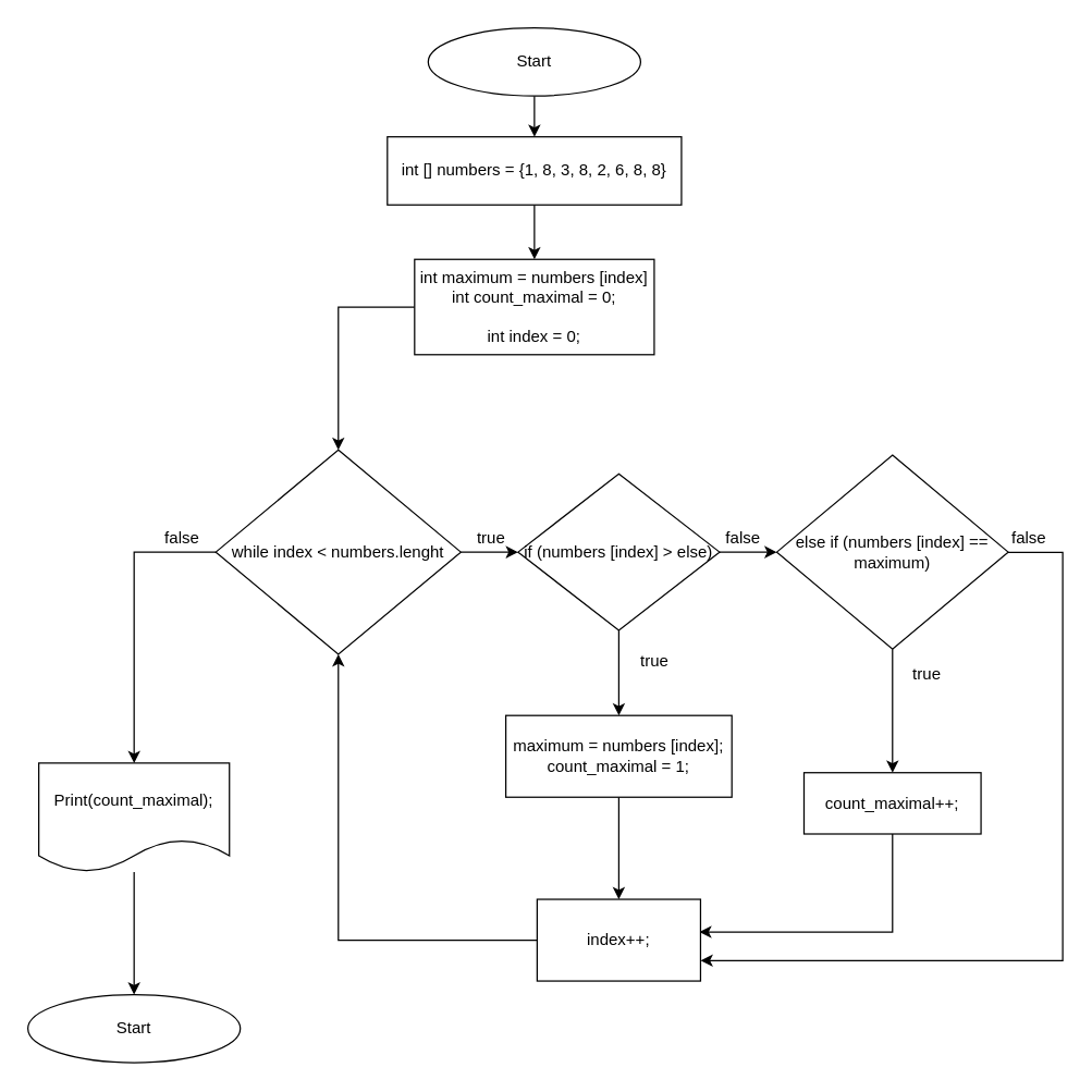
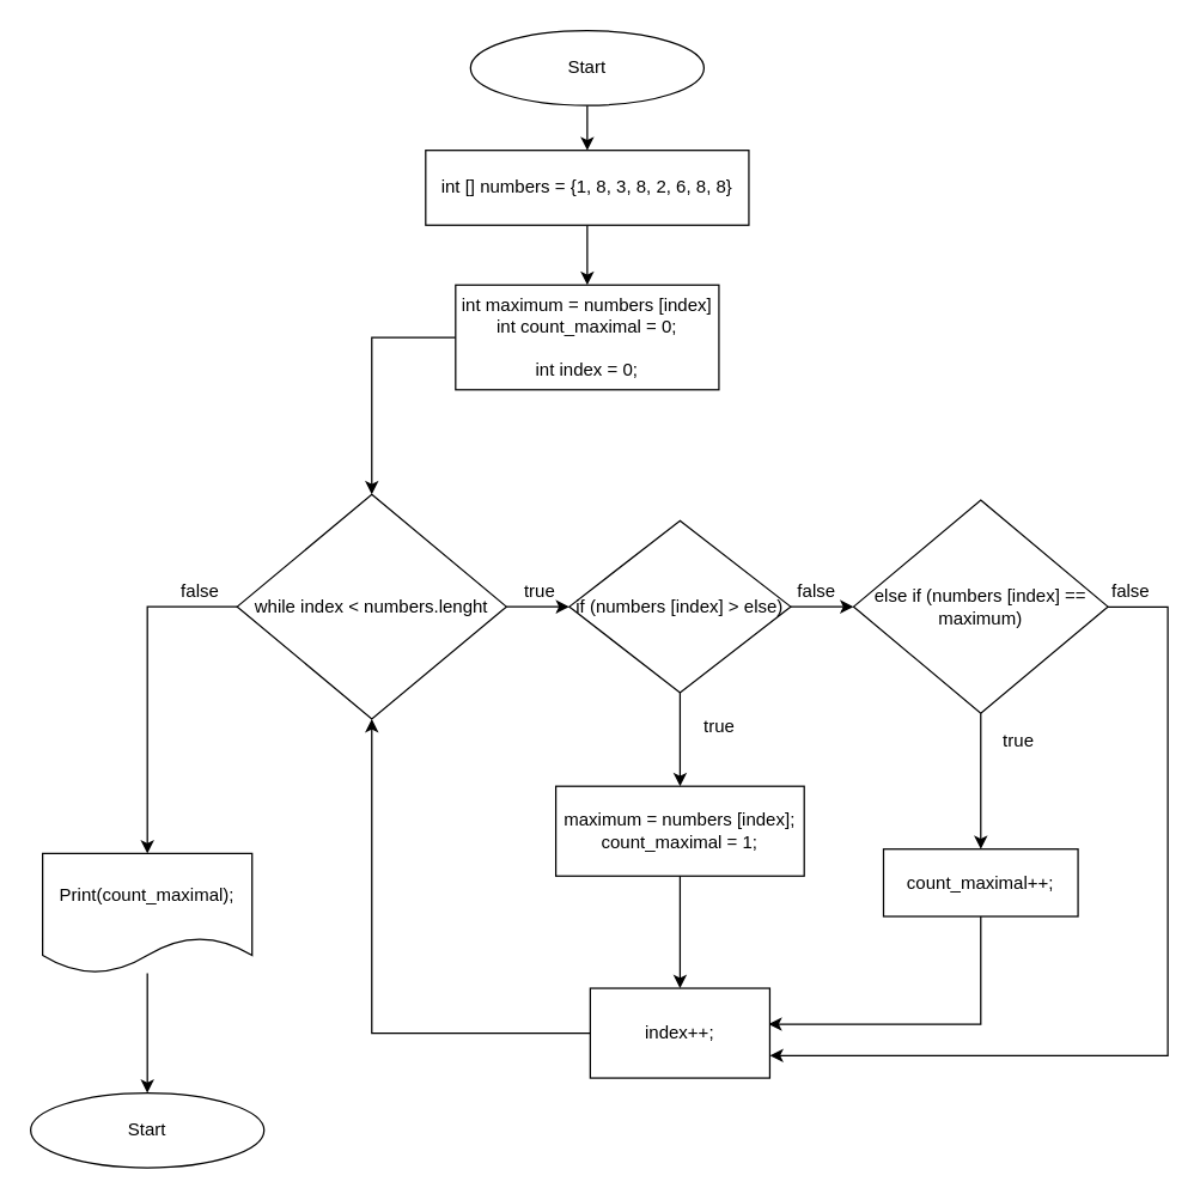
  <mxCell id="0" />
  <mxCell id="1" parent="0" />
  <mxCell id="2" style="edgeStyle=orthogonalEdgeStyle;rounded=0;orthogonalLoop=1;jettySize=auto;html=1;entryX=0.5;entryY=0;entryDx=0;entryDy=0;" edge="1" parent="1" source="3" target="6"><mxGeometry relative="1" as="geometry" /></mxCell>
  <mxCell id="3" value="Start" style="ellipse;whiteSpace=wrap;html=1;" vertex="1" parent="1"><mxGeometry x="314" y="20" width="156" height="50" as="geometry" /></mxCell>
  <mxCell id="4" value="Start" style="ellipse;whiteSpace=wrap;html=1;" vertex="1" parent="1"><mxGeometry x="20" y="730" width="156" height="50" as="geometry" /></mxCell>
  <mxCell id="5" style="edgeStyle=orthogonalEdgeStyle;rounded=0;orthogonalLoop=1;jettySize=auto;html=1;entryX=0.5;entryY=0;entryDx=0;entryDy=0;" edge="1" parent="1" source="6" target="8"><mxGeometry relative="1" as="geometry" /></mxCell>
  <mxCell id="6" value="int [] numbers = {1, 8, 3, 8, 2, 6, 8, 8}" style="rounded=0;whiteSpace=wrap;html=1;" vertex="1" parent="1"><mxGeometry x="284" y="100" width="216" height="50" as="geometry" /></mxCell>
  <mxCell id="7" style="edgeStyle=orthogonalEdgeStyle;rounded=0;orthogonalLoop=1;jettySize=auto;html=1;entryX=0.5;entryY=0;entryDx=0;entryDy=0;" edge="1" parent="1" source="8" target="11"><mxGeometry relative="1" as="geometry"><Array as="points"><mxPoint x="248" y="225" /></Array></mxGeometry></mxCell>
  <mxCell id="8" value="int maximum = numbers [index]&lt;br&gt;int count_maximal = 0;&lt;br&gt;&lt;br&gt;int index = 0;" style="rounded=0;whiteSpace=wrap;html=1;" vertex="1" parent="1"><mxGeometry x="304" y="190" width="176" height="70" as="geometry" /></mxCell>
  <mxCell id="9" style="edgeStyle=orthogonalEdgeStyle;rounded=0;orthogonalLoop=1;jettySize=auto;html=1;entryX=0.5;entryY=0;entryDx=0;entryDy=0;" edge="1" parent="1" source="11" target="13"><mxGeometry relative="1" as="geometry"><Array as="points"><mxPoint x="98" y="405" /></Array></mxGeometry></mxCell>
  <mxCell id="10" style="edgeStyle=orthogonalEdgeStyle;rounded=0;orthogonalLoop=1;jettySize=auto;html=1;entryX=0;entryY=0.5;entryDx=0;entryDy=0;" edge="1" parent="1" source="11" target="16"><mxGeometry relative="1" as="geometry" /></mxCell>
  <mxCell id="11" value="while index &amp;lt; numbers.lenght" style="rhombus;whiteSpace=wrap;html=1;" vertex="1" parent="1"><mxGeometry x="158" y="330" width="180" height="150" as="geometry" /></mxCell>
  <mxCell id="12" style="edgeStyle=orthogonalEdgeStyle;rounded=0;orthogonalLoop=1;jettySize=auto;html=1;entryX=0.5;entryY=0;entryDx=0;entryDy=0;" edge="1" parent="1" source="13" target="4"><mxGeometry relative="1" as="geometry" /></mxCell>
- <mxCell id="13" value="Print(count_maximal);" style="shape=document;whiteSpace=wrap;html=1;boundedLbl=1;" vertex="1" parent="1"><mxGeometry x="28" y="560" width="140" height="80" as="geometry" /></mxCell>
+ <mxCell id="13" value="Print(count_maximal);" style="shape=document;whiteSpace=wrap;html=1;boundedLbl=1;" vertex="1" parent="1"><mxGeometry x="28" y="570" width="140" height="80" as="geometry" /></mxCell>
  <mxCell id="14" style="edgeStyle=orthogonalEdgeStyle;rounded=0;orthogonalLoop=1;jettySize=auto;html=1;entryX=0.5;entryY=0;entryDx=0;entryDy=0;" edge="1" parent="1" source="16" target="20"><mxGeometry relative="1" as="geometry" /></mxCell>
  <mxCell id="15" style="edgeStyle=orthogonalEdgeStyle;rounded=0;orthogonalLoop=1;jettySize=auto;html=1;entryX=0;entryY=0.5;entryDx=0;entryDy=0;" edge="1" parent="1" source="16" target="24"><mxGeometry relative="1" as="geometry" /></mxCell>
  <mxCell id="16" value="if (numbers [index] &amp;gt; else)" style="rhombus;whiteSpace=wrap;html=1;" vertex="1" parent="1"><mxGeometry x="380" y="347.5" width="148" height="115" as="geometry" /></mxCell>
  <mxCell id="17" value="true" style="text;html=1;align=center;verticalAlign=middle;resizable=0;points=[];autosize=1;strokeColor=none;fillColor=none;" vertex="1" parent="1"><mxGeometry x="340" y="380" width="40" height="30" as="geometry" /></mxCell>
  <mxCell id="18" value="false" style="text;html=1;align=center;verticalAlign=middle;resizable=0;points=[];autosize=1;strokeColor=none;fillColor=none;" vertex="1" parent="1"><mxGeometry x="108" y="380" width="50" height="30" as="geometry" /></mxCell>
  <mxCell id="19" style="edgeStyle=orthogonalEdgeStyle;rounded=0;orthogonalLoop=1;jettySize=auto;html=1;entryX=0.5;entryY=0;entryDx=0;entryDy=0;" edge="1" parent="1" source="20" target="30"><mxGeometry relative="1" as="geometry" /></mxCell>
  <mxCell id="20" value="maximum = numbers [index];&lt;br&gt;count_maximal = 1;" style="rounded=0;whiteSpace=wrap;html=1;" vertex="1" parent="1"><mxGeometry x="371" y="525" width="166" height="60" as="geometry" /></mxCell>
  <mxCell id="21" value="true" style="text;html=1;align=center;verticalAlign=middle;resizable=0;points=[];autosize=1;strokeColor=none;fillColor=none;" vertex="1" parent="1"><mxGeometry x="460" y="470" width="40" height="30" as="geometry" /></mxCell>
  <mxCell id="22" style="edgeStyle=orthogonalEdgeStyle;rounded=0;orthogonalLoop=1;jettySize=auto;html=1;entryX=0.5;entryY=0;entryDx=0;entryDy=0;" edge="1" parent="1" source="24" target="27"><mxGeometry relative="1" as="geometry" /></mxCell>
  <mxCell id="23" style="edgeStyle=orthogonalEdgeStyle;rounded=0;orthogonalLoop=1;jettySize=auto;html=1;entryX=1;entryY=0.75;entryDx=0;entryDy=0;" edge="1" parent="1" source="24" target="30"><mxGeometry relative="1" as="geometry"><Array as="points"><mxPoint x="780" y="405" /><mxPoint x="780" y="705" /></Array></mxGeometry></mxCell>
  <mxCell id="24" value="else if (numbers [index] == maximum)" style="rhombus;whiteSpace=wrap;html=1;" vertex="1" parent="1"><mxGeometry x="570" y="333.75" width="170" height="142.5" as="geometry" /></mxCell>
  <mxCell id="25" value="false" style="text;html=1;align=center;verticalAlign=middle;resizable=0;points=[];autosize=1;strokeColor=none;fillColor=none;" vertex="1" parent="1"><mxGeometry x="520" y="380" width="50" height="30" as="geometry" /></mxCell>
  <mxCell id="26" style="edgeStyle=orthogonalEdgeStyle;rounded=0;orthogonalLoop=1;jettySize=auto;html=1;entryX=0.992;entryY=0.4;entryDx=0;entryDy=0;entryPerimeter=0;" edge="1" parent="1" source="27" target="30"><mxGeometry relative="1" as="geometry"><Array as="points"><mxPoint x="655" y="684" /></Array></mxGeometry></mxCell>
  <mxCell id="27" value="count_maximal++;" style="rounded=0;whiteSpace=wrap;html=1;" vertex="1" parent="1"><mxGeometry x="590" y="567" width="130" height="45" as="geometry" /></mxCell>
  <mxCell id="28" value="true" style="text;html=1;align=center;verticalAlign=middle;resizable=0;points=[];autosize=1;strokeColor=none;fillColor=none;" vertex="1" parent="1"><mxGeometry x="660" y="480" width="40" height="30" as="geometry" /></mxCell>
  <mxCell id="29" style="edgeStyle=orthogonalEdgeStyle;rounded=0;orthogonalLoop=1;jettySize=auto;html=1;entryX=0.5;entryY=1;entryDx=0;entryDy=0;" edge="1" parent="1" source="30" target="11"><mxGeometry relative="1" as="geometry" /></mxCell>
  <mxCell id="30" value="index++;" style="rounded=0;whiteSpace=wrap;html=1;" vertex="1" parent="1"><mxGeometry x="394" y="660" width="120" height="60" as="geometry" /></mxCell>
  <mxCell id="31" value="false" style="text;html=1;align=center;verticalAlign=middle;resizable=0;points=[];autosize=1;strokeColor=none;fillColor=none;" vertex="1" parent="1"><mxGeometry x="730" y="380" width="50" height="30" as="geometry" /></mxCell>
